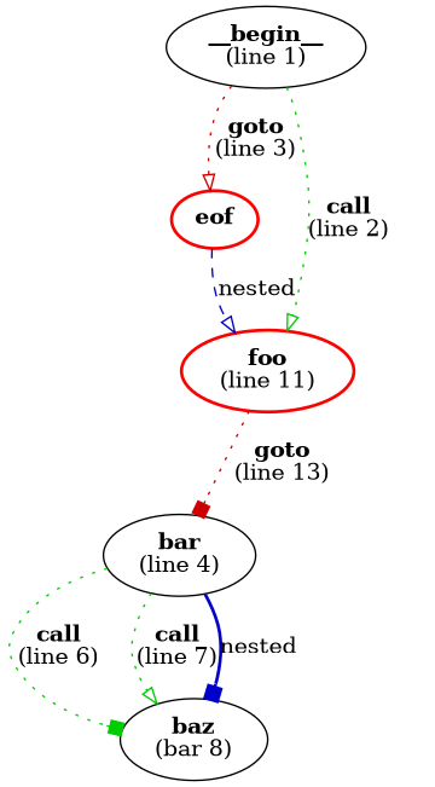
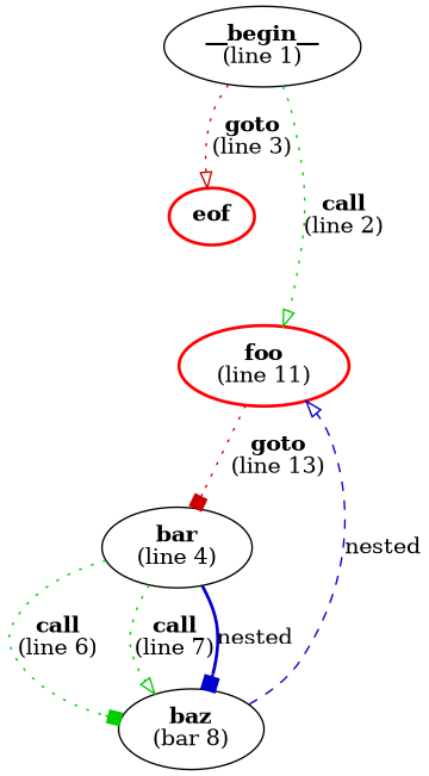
  digraph {
    edge [arrowhead=onormal color=green3 style=dotted]
    n1 [label=<<b>__begin__</b><br/>(line 1)>]
    n2 [color=red label=<<b>eof</b>> penwidth=2]
    n3 [color=red label=<<b>foo</b><br/>(line 11)> penwidth=2]
    n4 [label=<<b>bar</b><br/>(line 4)>]
    n5 [label=<<b>baz</b><br/>(bar 8)>]
    n1 -> n2 [color=red3 label=<<b>goto</b><br />(line 3)>]
    n1 -> n3 [label=<<b>call</b><br />(line 2)>]
    n3 -> n4 [arrowhead=box color=red3 label=<<b>goto</b><br />(line 13)>]
    n4 -> n5 [arrowhead=box label=<<b>call</b><br />(line 6)>]
    n4 -> n5 [label=<<b>call</b><br />(line 7)>]
    n4 -> n5 [arrowhead=box color=blue3 label=nested style=bold]
-   n2 -> n3 [color=blue3 label=nested style=dashed]
+   n5 -> n3 [color=blue3 label=nested style=dashed]
  }
